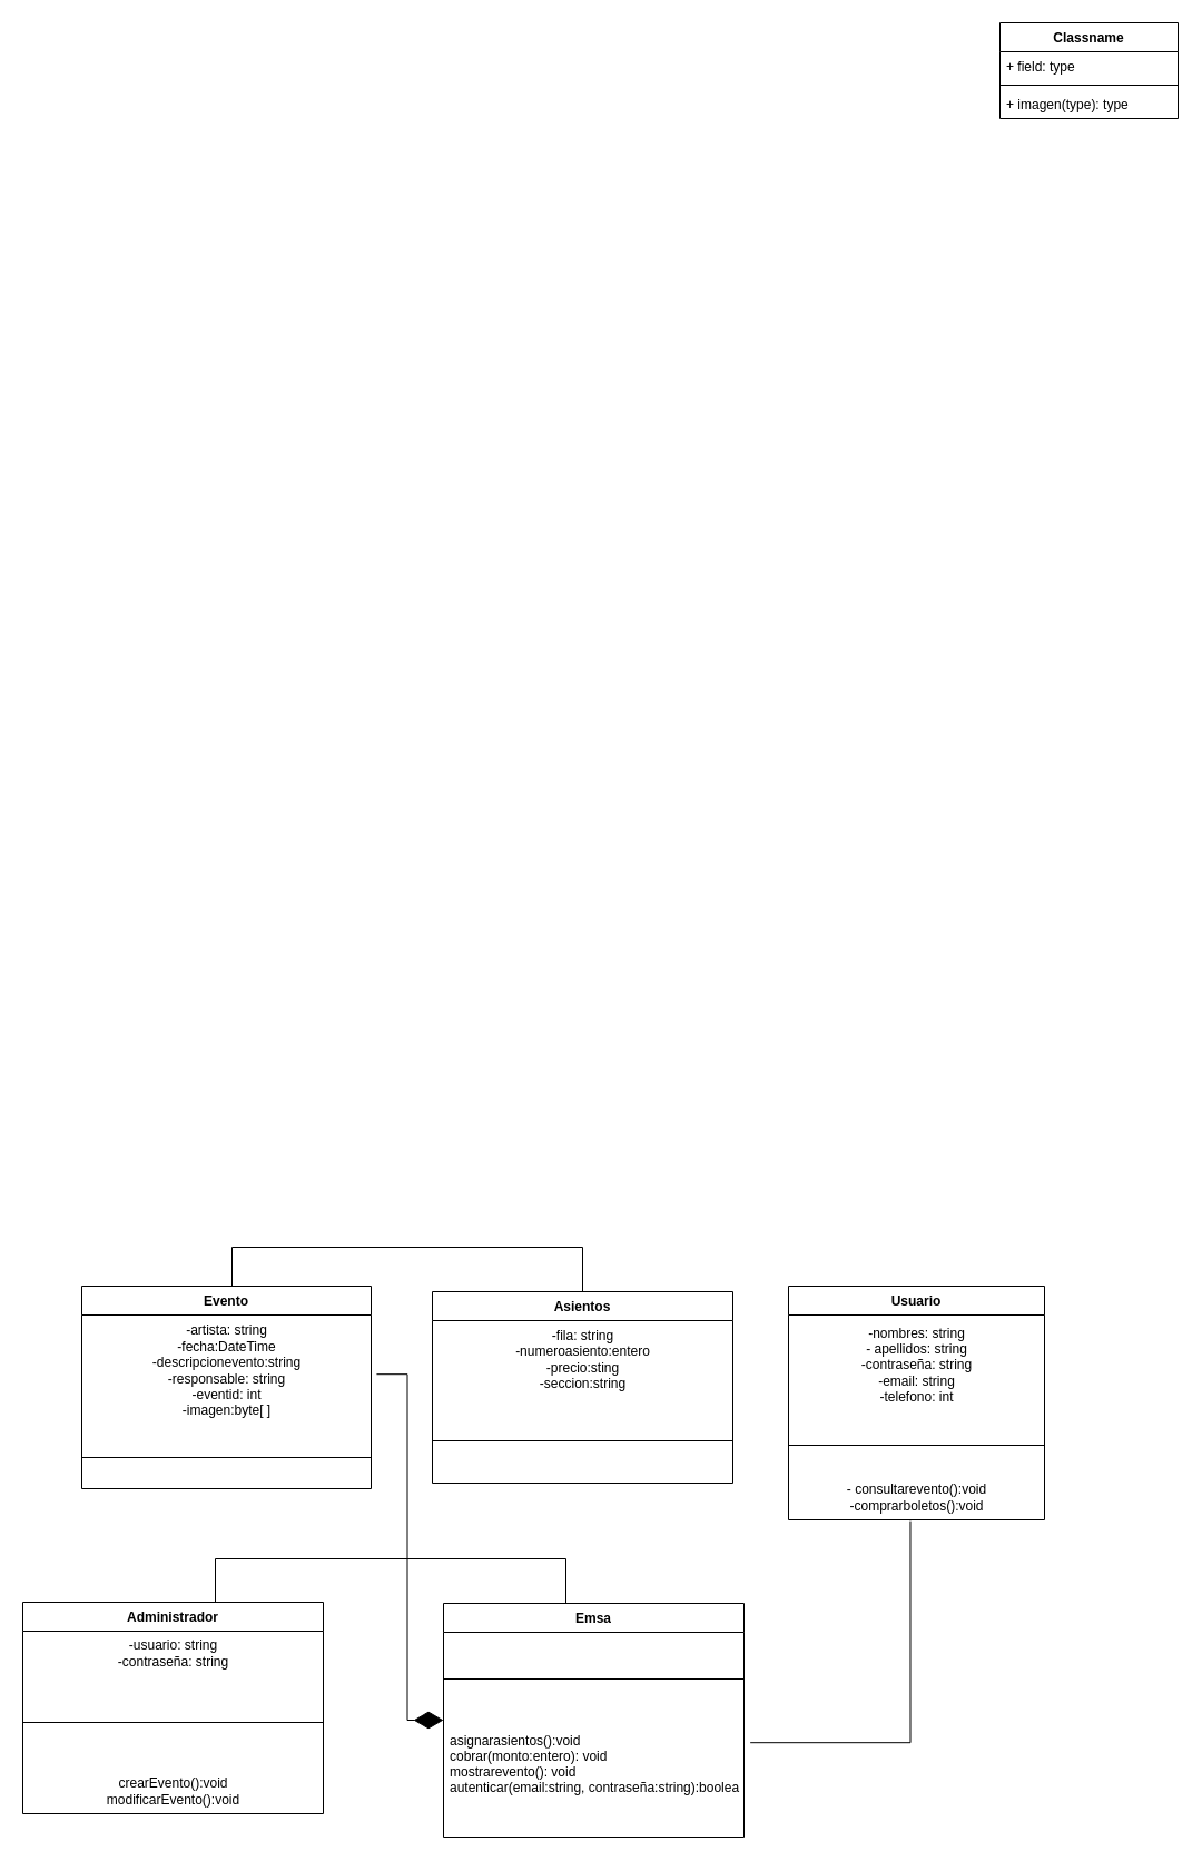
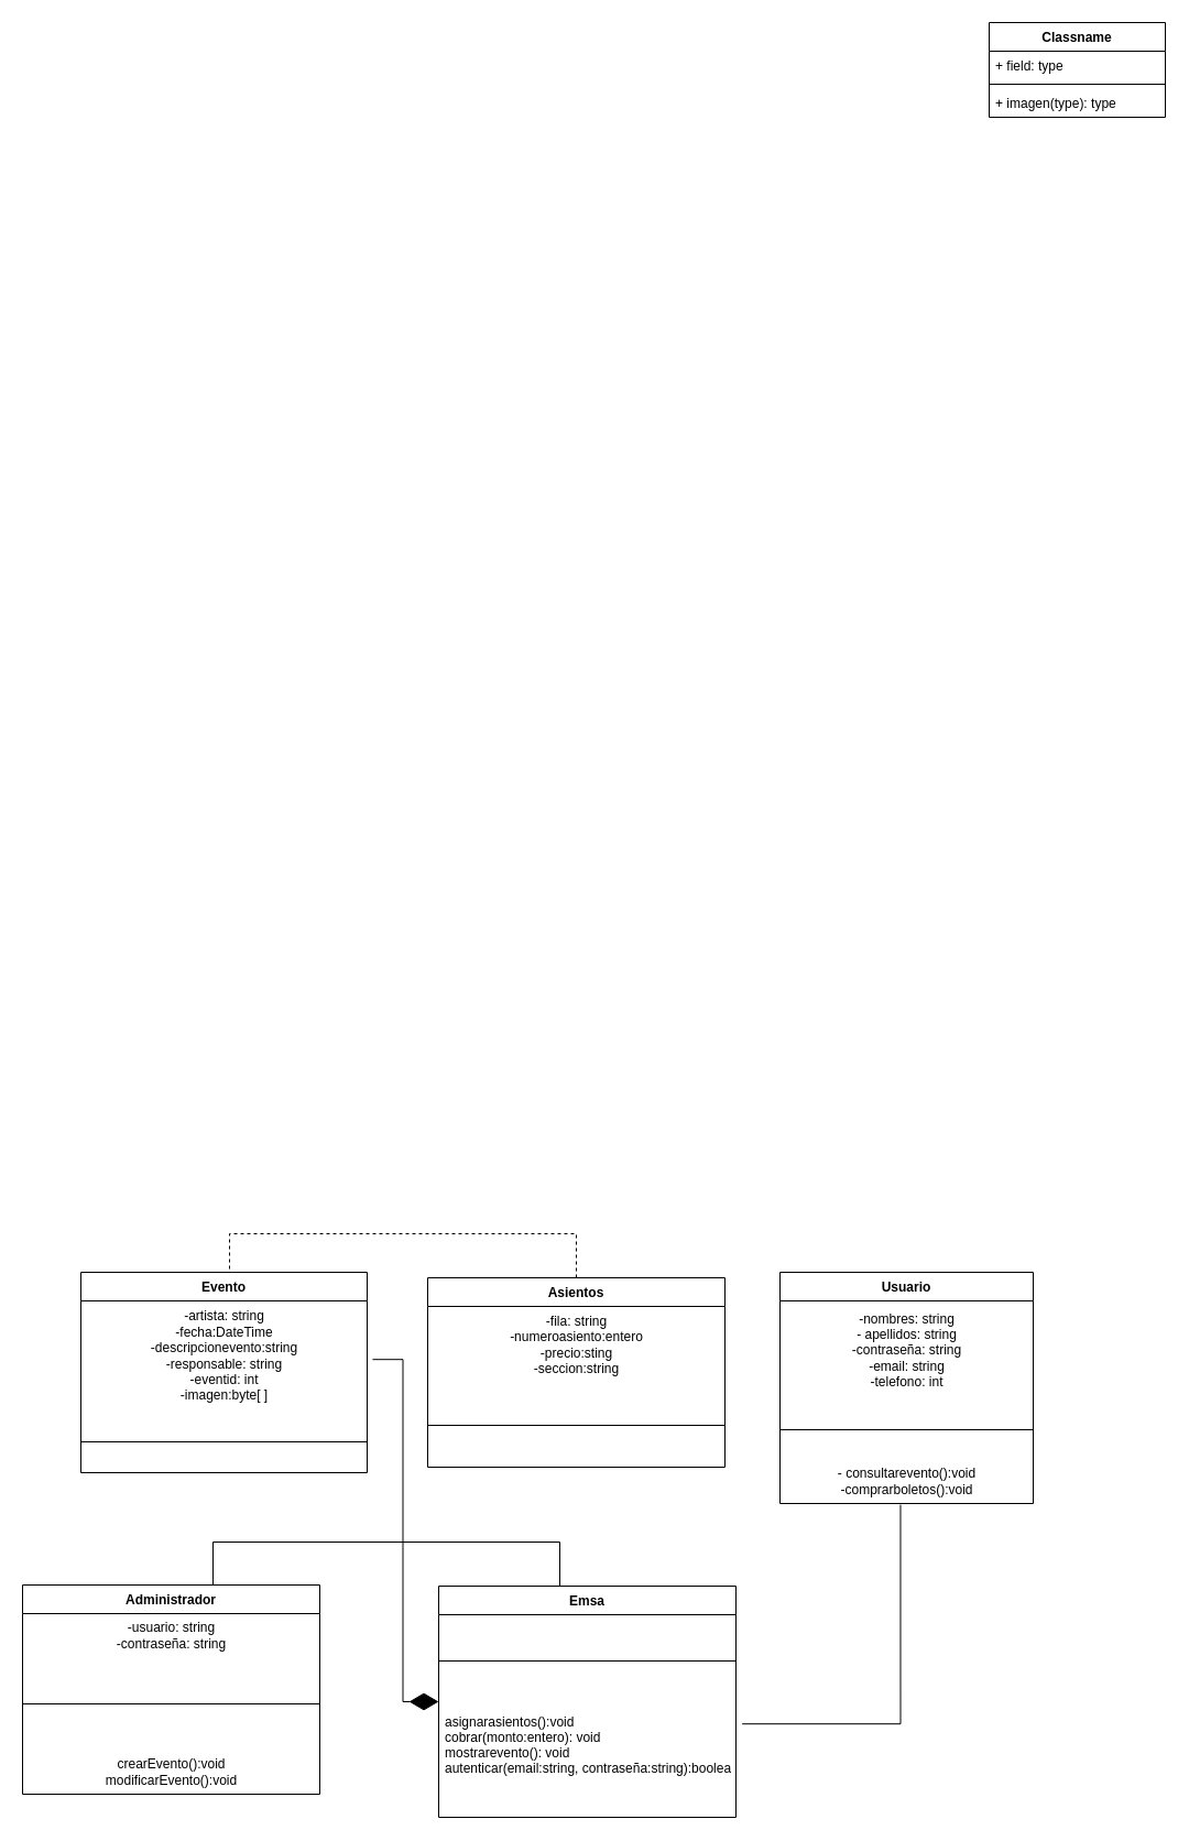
  <mxCell id="0" />
  <mxCell id="1" parent="0" />
  <mxCell id="2" value="Classname" style="swimlane;fontStyle=1;align=center;verticalAlign=top;childLayout=stackLayout;horizontal=1;startSize=26;horizontalStack=0;resizeParent=1;resizeParentMax=0;resizeLast=0;collapsible=1;marginBottom=0;whiteSpace=wrap;html=1;" vertex="1" parent="1"><mxGeometry x="898" y="20" width="160" height="86" as="geometry" /></mxCell>
  <mxCell id="3" value="+ field: type" style="text;strokeColor=none;fillColor=none;align=left;verticalAlign=top;spacingLeft=4;spacingRight=4;overflow=hidden;rotatable=0;points=[[0,0.5],[1,0.5]];portConstraint=eastwest;whiteSpace=wrap;html=1;" vertex="1" parent="2"><mxGeometry y="26" width="160" height="26" as="geometry" /></mxCell>
  <mxCell id="4" value="" style="line;strokeWidth=1;fillColor=none;align=left;verticalAlign=middle;spacingTop=-1;spacingLeft=3;spacingRight=3;rotatable=0;labelPosition=right;points=[];portConstraint=eastwest;strokeColor=inherit;" vertex="1" parent="2"><mxGeometry y="52" width="160" height="8" as="geometry" /></mxCell>
  <mxCell id="5" value="+ imagen(type): type" style="text;strokeColor=none;fillColor=none;align=left;verticalAlign=top;spacingLeft=4;spacingRight=4;overflow=hidden;rotatable=0;points=[[0,0.5],[1,0.5]];portConstraint=eastwest;whiteSpace=wrap;html=1;" vertex="1" parent="2"><mxGeometry y="60" width="160" height="26" as="geometry" /></mxCell>
  <mxCell id="6" value="Emsa" style="swimlane;fontStyle=1;align=center;verticalAlign=top;childLayout=stackLayout;horizontal=1;startSize=26;horizontalStack=0;resizeParent=1;resizeParentMax=0;resizeLast=0;collapsible=1;marginBottom=0;" vertex="1" parent="1"><mxGeometry x="398" y="1440" width="270" height="210" as="geometry"><mxRectangle x="-220" y="1849" width="90" height="30" as="alternateBounds" /></mxGeometry></mxCell>
  <mxCell id="7" value="" style="line;strokeWidth=1;fillColor=none;align=left;verticalAlign=middle;spacingTop=-1;spacingLeft=3;spacingRight=3;rotatable=0;labelPosition=right;points=[];portConstraint=eastwest;strokeColor=inherit;" vertex="1" parent="6"><mxGeometry y="26" width="270" height="84" as="geometry" /></mxCell>
  <mxCell id="8" value="asignarasientos():void&#10;cobrar(monto:entero): void&#10;mostrarevento(): void&#10;autenticar(email:string, contraseña:string):boolean" style="text;strokeColor=none;fillColor=none;align=left;verticalAlign=top;spacingLeft=4;spacingRight=4;overflow=hidden;rotatable=0;points=[[0,0.5],[1,0.5]];portConstraint=eastwest;" vertex="1" parent="6"><mxGeometry y="110" width="270" height="100" as="geometry" /></mxCell>
  <mxCell id="9" value="Usuario" style="swimlane;fontStyle=1;align=center;verticalAlign=top;childLayout=stackLayout;horizontal=1;startSize=26;horizontalStack=0;resizeParent=1;resizeParentMax=0;resizeLast=0;collapsible=1;marginBottom=0;" vertex="1" parent="1"><mxGeometry x="708" y="1155" width="230" height="210" as="geometry"><mxRectangle x="-220" y="1849" width="90" height="30" as="alternateBounds" /></mxGeometry></mxCell>
  <mxCell id="10" value="-nombres: string&lt;br&gt;- apellidos: string&lt;br&gt;-contraseña: string&lt;br&gt;-email: string&lt;br&gt;-telefono: int" style="text;html=1;align=center;verticalAlign=middle;resizable=0;points=[];autosize=1;strokeColor=none;fillColor=none;" vertex="1" parent="9"><mxGeometry y="26" width="230" height="90" as="geometry" /></mxCell>
  <mxCell id="11" value="" style="line;strokeWidth=1;fillColor=none;align=left;verticalAlign=middle;spacingTop=-1;spacingLeft=3;spacingRight=3;rotatable=0;labelPosition=right;points=[];portConstraint=eastwest;strokeColor=inherit;" vertex="1" parent="9"><mxGeometry y="116" width="230" height="54" as="geometry" /></mxCell>
  <mxCell id="12" value="- consultarevento():void&lt;br&gt;-comprarboletos():void" style="text;html=1;align=center;verticalAlign=middle;resizable=0;points=[];autosize=1;strokeColor=none;fillColor=none;" vertex="1" parent="9"><mxGeometry y="170" width="230" height="40" as="geometry" /></mxCell>
  <mxCell id="13" value="Asientos" style="swimlane;fontStyle=1;align=center;verticalAlign=top;childLayout=stackLayout;horizontal=1;startSize=26;horizontalStack=0;resizeParent=1;resizeParentMax=0;resizeLast=0;collapsible=1;marginBottom=0;" vertex="1" parent="1"><mxGeometry x="388" y="1160" width="270" height="172" as="geometry"><mxRectangle x="-220" y="1849" width="90" height="30" as="alternateBounds" /></mxGeometry></mxCell>
  <mxCell id="14" value="-fila: string&lt;br&gt;-numeroasiento:entero&lt;br&gt;-precio:sting&lt;br&gt;-seccion:string" style="text;html=1;align=center;verticalAlign=middle;resizable=0;points=[];autosize=1;strokeColor=none;fillColor=none;" vertex="1" parent="13"><mxGeometry y="26" width="270" height="70" as="geometry" /></mxCell>
  <mxCell id="15" value="" style="line;strokeWidth=1;fillColor=none;align=left;verticalAlign=middle;spacingTop=-1;spacingLeft=3;spacingRight=3;rotatable=0;labelPosition=right;points=[];portConstraint=eastwest;strokeColor=inherit;" vertex="1" parent="13"><mxGeometry y="96" width="270" height="76" as="geometry" /></mxCell>
  <mxCell id="16" value="Evento" style="swimlane;fontStyle=1;align=center;verticalAlign=top;childLayout=stackLayout;horizontal=1;startSize=26;horizontalStack=0;resizeParent=1;resizeParentMax=0;resizeLast=0;collapsible=1;marginBottom=0;" vertex="1" parent="1"><mxGeometry x="73" y="1155" width="260" height="182" as="geometry"><mxRectangle x="-220" y="1849" width="90" height="30" as="alternateBounds" /></mxGeometry></mxCell>
  <mxCell id="17" value="-artista: string&lt;br&gt;-fecha:DateTime&lt;br&gt;-descripcionevento:string&lt;br&gt;-responsable: string&lt;br&gt;-eventid: int&lt;br&gt;-imagen:byte[ ]&lt;br&gt;" style="text;html=1;align=center;verticalAlign=middle;resizable=0;points=[];autosize=1;strokeColor=none;fillColor=none;" vertex="1" parent="16"><mxGeometry y="26" width="260" height="100" as="geometry" /></mxCell>
  <mxCell id="18" value="" style="line;strokeWidth=1;fillColor=none;align=left;verticalAlign=middle;spacingTop=-1;spacingLeft=3;spacingRight=3;rotatable=0;labelPosition=right;points=[];portConstraint=eastwest;strokeColor=inherit;" vertex="1" parent="16"><mxGeometry y="126" width="260" height="56" as="geometry" /></mxCell>
  <mxCell id="19" value="Administrador" style="swimlane;fontStyle=1;align=center;verticalAlign=top;childLayout=stackLayout;horizontal=1;startSize=26;horizontalStack=0;resizeParent=1;resizeParentMax=0;resizeLast=0;collapsible=1;marginBottom=0;" vertex="1" parent="1"><mxGeometry x="20" y="1439" width="270" height="190" as="geometry"><mxRectangle x="-220" y="1849" width="90" height="30" as="alternateBounds" /></mxGeometry></mxCell>
  <mxCell id="20" value="-usuario: string&lt;br&gt;-contraseña: string" style="text;html=1;align=center;verticalAlign=middle;resizable=0;points=[];autosize=1;strokeColor=none;fillColor=none;" vertex="1" parent="19"><mxGeometry y="26" width="270" height="40" as="geometry" /></mxCell>
  <mxCell id="21" value="" style="line;strokeWidth=1;fillColor=none;align=left;verticalAlign=middle;spacingTop=-1;spacingLeft=3;spacingRight=3;rotatable=0;labelPosition=right;points=[];portConstraint=eastwest;strokeColor=inherit;" vertex="1" parent="19"><mxGeometry y="66" width="270" height="84" as="geometry" /></mxCell>
  <mxCell id="22" value="crearEvento():void&lt;br&gt;modificarEvento():void" style="text;html=1;align=center;verticalAlign=middle;resizable=0;points=[];autosize=1;strokeColor=none;fillColor=none;" vertex="1" parent="19"><mxGeometry y="150" width="270" height="40" as="geometry" /></mxCell>
  <mxCell id="23" value="" style="endArrow=diamondThin;endFill=1;endSize=24;html=1;rounded=0;entryX=0;entryY=0.5;entryDx=0;entryDy=0;exitX=1.019;exitY=0.532;exitDx=0;exitDy=0;edgeStyle=orthogonalEdgeStyle;exitPerimeter=0;" edge="1" parent="1" source="17" target="6"><mxGeometry width="160" relative="1" as="geometry"><mxPoint x="593" y="1516" as="sourcePoint" /><mxPoint x="728" y="1629" as="targetPoint" /></mxGeometry></mxCell>
- <mxCell id="24" value="" style="endArrow=none;html=1;edgeStyle=orthogonalEdgeStyle;rounded=0;entryX=0.5;entryY=0;entryDx=0;entryDy=0;" edge="1" parent="1" source="13" target="16"><mxGeometry relative="1" as="geometry"><mxPoint x="378" y="1670" as="sourcePoint" /><mxPoint x="126" y="1566" as="targetPoint" /><Array as="points"><mxPoint x="523" y="1120" /><mxPoint x="208" y="1120" /></Array></mxGeometry></mxCell>
+ <mxCell id="24" value="" style="endArrow=none;html=1;edgeStyle=orthogonalEdgeStyle;rounded=0;entryX=0.5;entryY=0;entryDx=0;entryDy=0;dashed=1;" edge="1" parent="1" source="13" target="16"><mxGeometry relative="1" as="geometry"><mxPoint x="378" y="1670" as="sourcePoint" /><mxPoint x="126" y="1566" as="targetPoint" /><Array as="points"><mxPoint x="523" y="1120" /><mxPoint x="208" y="1120" /></Array></mxGeometry></mxCell>
  <mxCell id="25" value="" style="endArrow=none;html=1;edgeStyle=orthogonalEdgeStyle;rounded=0;" edge="1" parent="1" target="19"><mxGeometry relative="1" as="geometry"><mxPoint x="508" y="1440" as="sourcePoint" /><mxPoint x="188" y="1435" as="targetPoint" /><Array as="points"><mxPoint x="508" y="1400" /><mxPoint x="193" y="1400" /></Array></mxGeometry></mxCell>
  <mxCell id="26" value="" style="endArrow=none;html=1;edgeStyle=orthogonalEdgeStyle;rounded=0;entryX=1.021;entryY=0.152;entryDx=0;entryDy=0;entryPerimeter=0;exitX=0.476;exitY=1.028;exitDx=0;exitDy=0;exitPerimeter=0;" edge="1" parent="1" source="12" target="8"><mxGeometry relative="1" as="geometry"><mxPoint x="1583" y="1485" as="sourcePoint" /><mxPoint x="898" y="1485" as="targetPoint" /><Array as="points"><mxPoint x="818" y="1565" /></Array></mxGeometry></mxCell>
